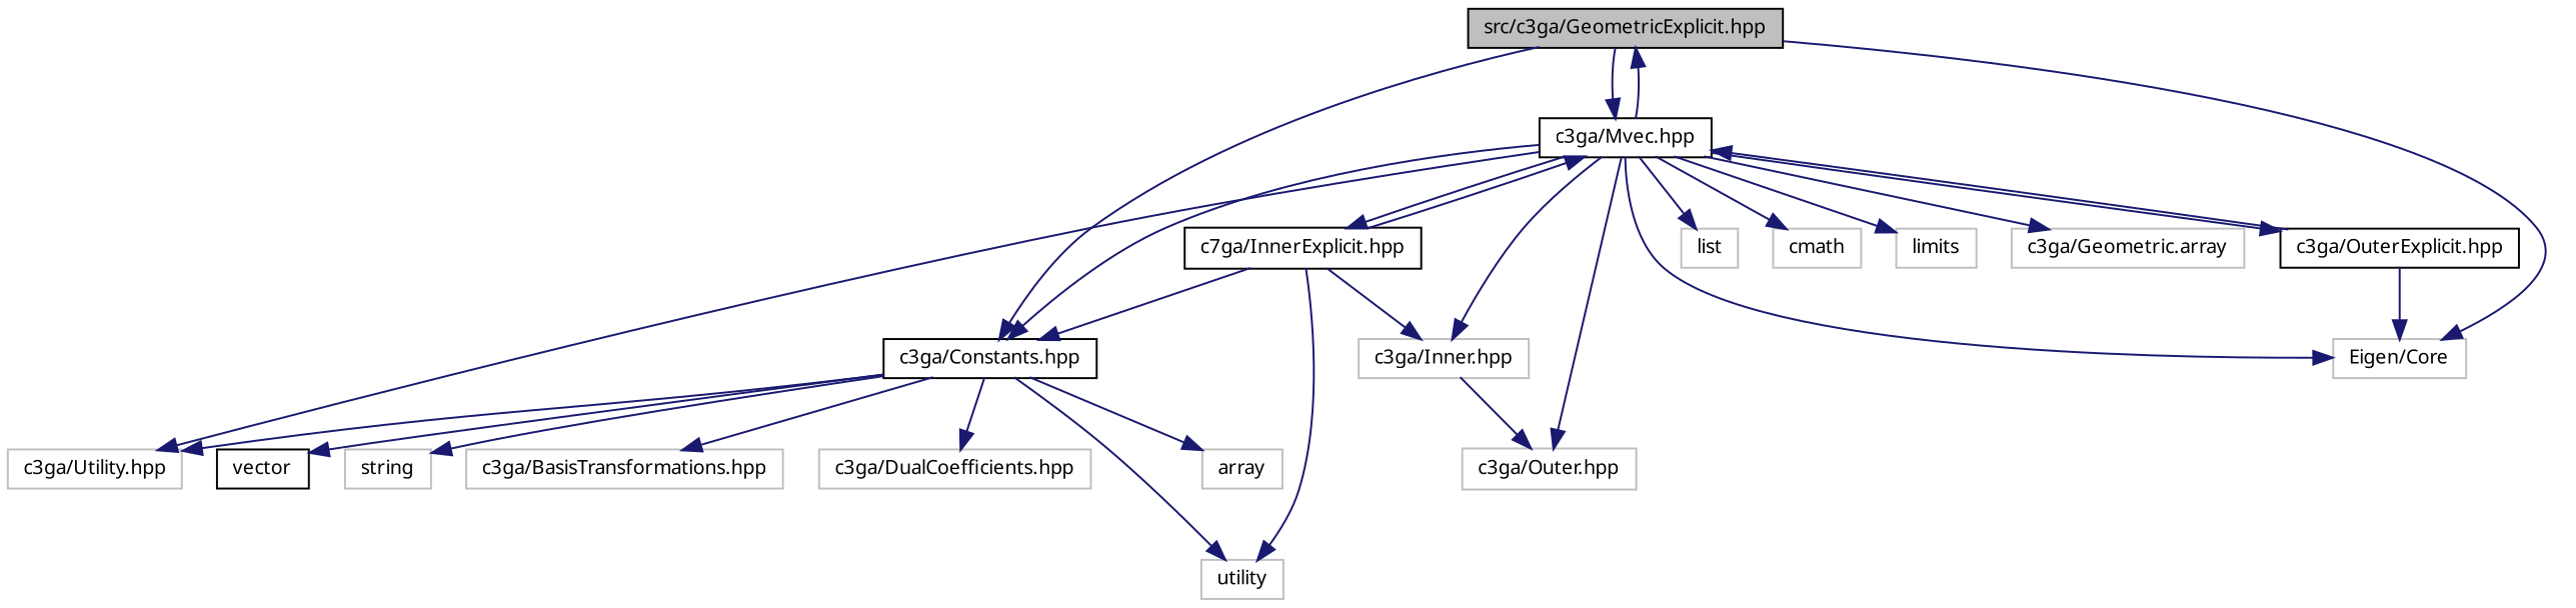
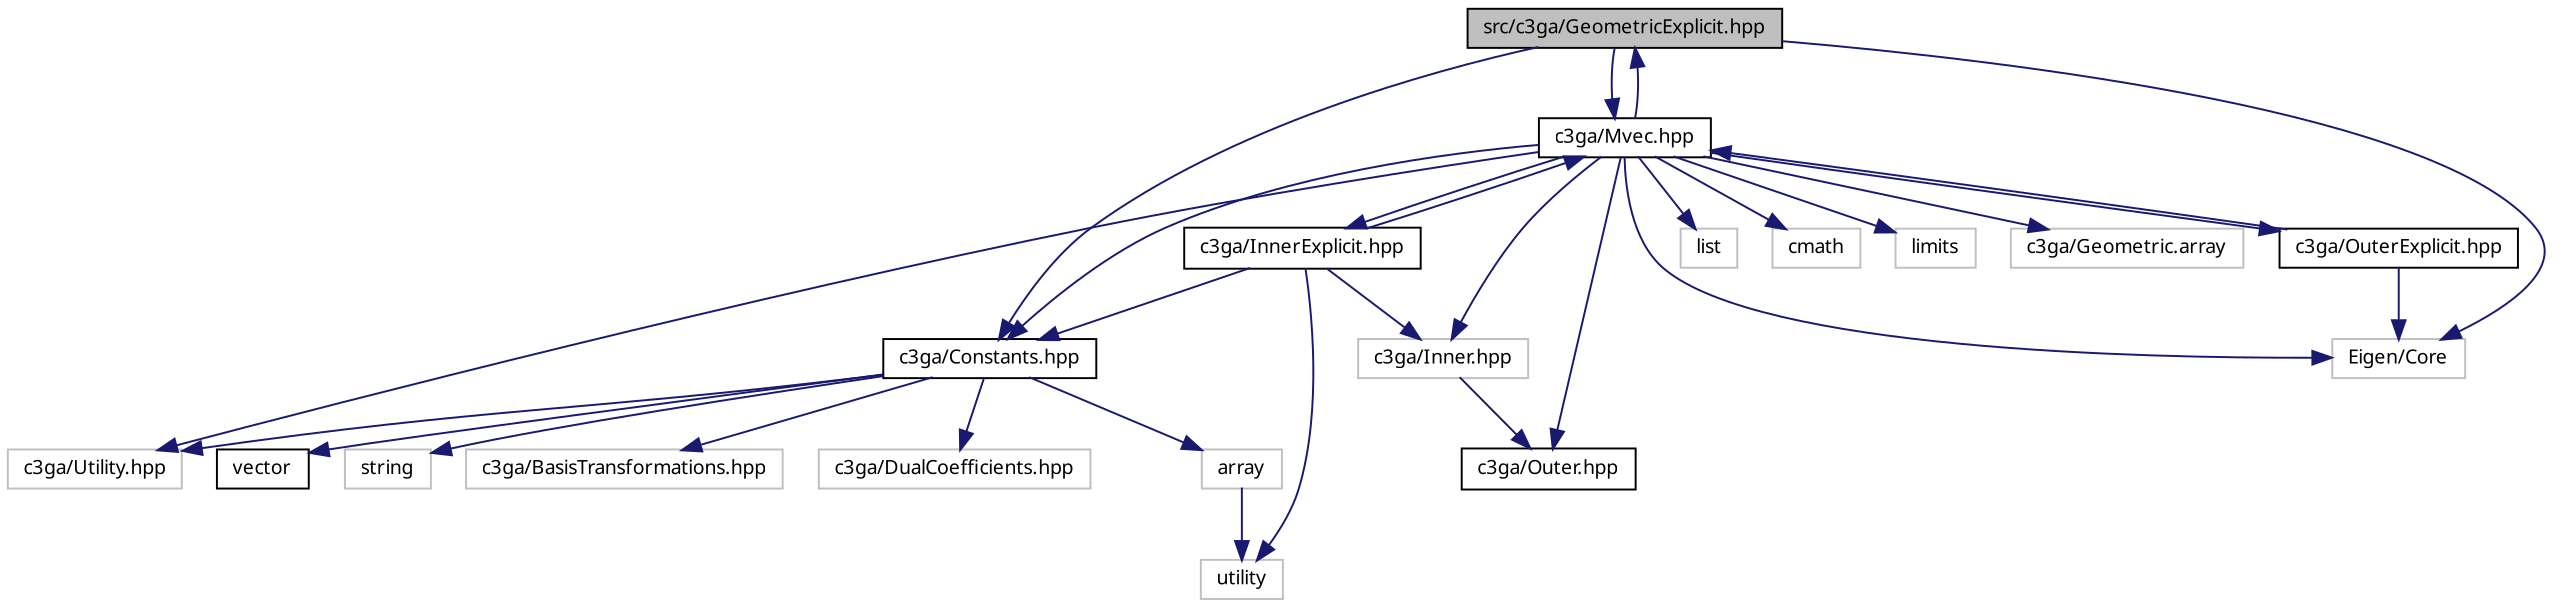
  digraph {
    node [color=grey75 fontname="Helvetica#FreeSans" fontsize=10 shape=record]
    edge [color=midnightblue fontname="Helvetica#FreeSans" fontsize=10 labelfontname="Helvetica#FreeSans" labelfontsize=10 style=solid]
    n1 [color=black fillcolor=grey75 fontcolor=black height=0.2 label="src/c3ga/GeometricExplicit.hpp" style=filled width=0.4]
    n2 [height=0.2 label="Eigen/Core" width=0.4]
    n3 [color=black height=0.2 label="c3ga/Mvec.hpp" width=0.4]
    n4 [color=black height=0.2 label="c3ga/Constants.hpp" width=0.4]
    n5 [height=0.2 label=list width=0.4]
    n6 [height=0.2 label=cmath width=0.4]
    n7 [height=0.2 label=limits width=0.4]
    n8 [height=0.2 label="c3ga/Utility.hpp" width=0.4]
-   n9 [height=0.2 label="c3ga/Outer.hpp" width=0.4]
+   n9 [color=black height=0.2 label="c3ga/Outer.hpp" width=0.4]
    n10 [height=0.2 label="c3ga/Inner.hpp" width=0.4]
    n11 [height=0.2 label="c3ga/Geometric.array" width=0.4]
    n12 [color=black height=0.2 label="c3ga/OuterExplicit.hpp" width=0.4]
-   n13 [color=black height=0.2 label="c7ga/InnerExplicit.hpp" width=0.4]
+   n13 [color=black height=0.2 label="c3ga/InnerExplicit.hpp" width=0.4]
    n14 [height=0.2 label=array width=0.4]
    n15 [color=black height=0.2 label=vector width=0.4]
    n16 [height=0.2 label=utility width=0.4]
    n17 [height=0.2 label=string width=0.4]
    n18 [height=0.2 label="c3ga/BasisTransformations.hpp" width=0.4]
    n19 [height=0.2 label="c3ga/DualCoefficients.hpp" width=0.4]
    n1 -> n2
    n1 -> n3
    n1 -> n4
    n3 -> n1
    n3 -> n2
    n3 -> n4
    n3 -> n5
    n3 -> n6
    n3 -> n7
    n3 -> n8
    n3 -> n9
    n3 -> n10
    n3 -> n11
    n3 -> n12
    n3 -> n13
    n4 -> n8
    n4 -> n14
    n4 -> n15
-   n4 -> n16
+   n14 -> n16
    n4 -> n17
    n4 -> n18
    n4 -> n19
    n10 -> n9
    n12 -> n2
    n12 -> n3
    n13 -> n3
    n13 -> n4
    n13 -> n10
    n13 -> n16
  }
